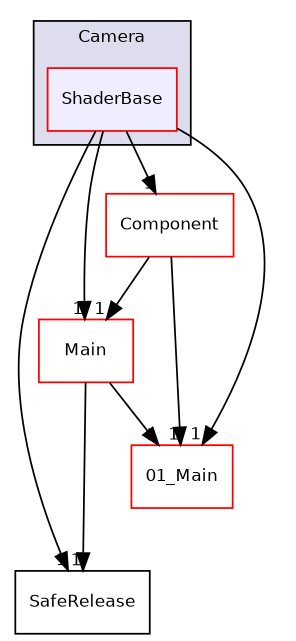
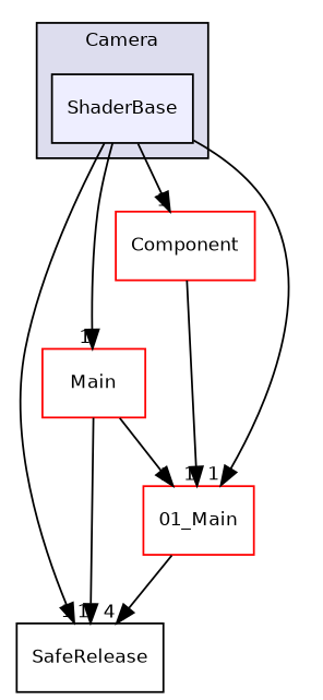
  digraph {
    compound=true
    node [fillcolor=white fontname=Helvetica fontsize=10 shape=box style=filled color=red]
    edge [headlabel=1 labeldistance=1.5 labelfontname=Helvetica labelfontsize=10]
-   n1 [fillcolor="#eeeeff" label=ShaderBase pencolor=black]
+   n1 [fillcolor="#eeeeff" label=ShaderBase pencolor=black color=""]
    n2 [label=Main]
    n3 [label=SafeRelease fillcolor="" style="" color=""]
    n4 [label="01_Main"]
    n5 [label=Component]
    subgraph cluster_1 {
      bgcolor="#ddddee"
      fontname=Helvetica
      fontsize=10
      label=Camera
      pencolor=black
      n1
    }
    n1 -> n2
    n1 -> n3
    n1 -> n4
    n1 -> n5
    n2 -> n3
    n2 -> n4
-   n5 -> n2
+   n4 -> n3 [headlabel=4]
    n5 -> n4
  }
